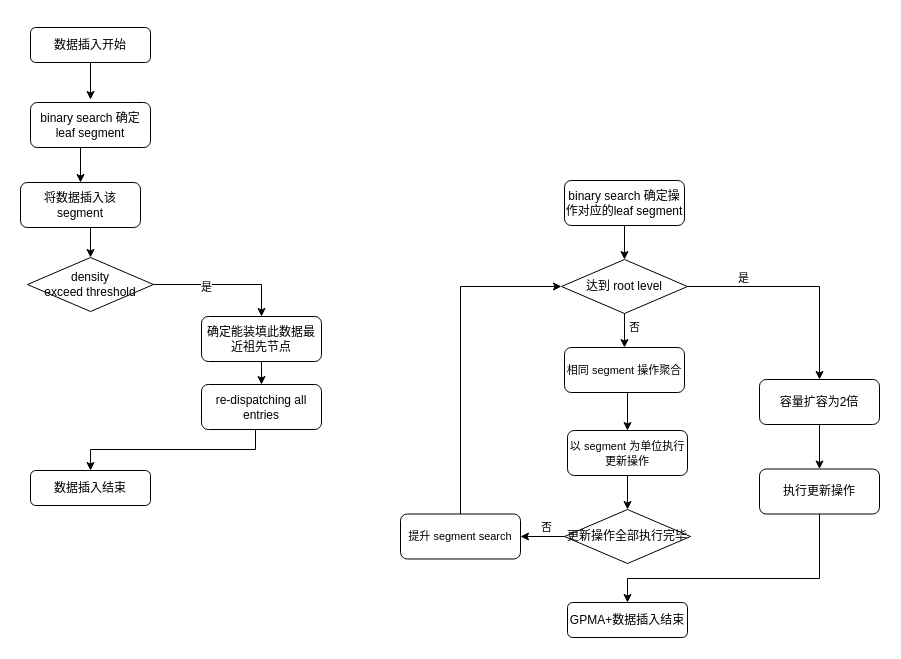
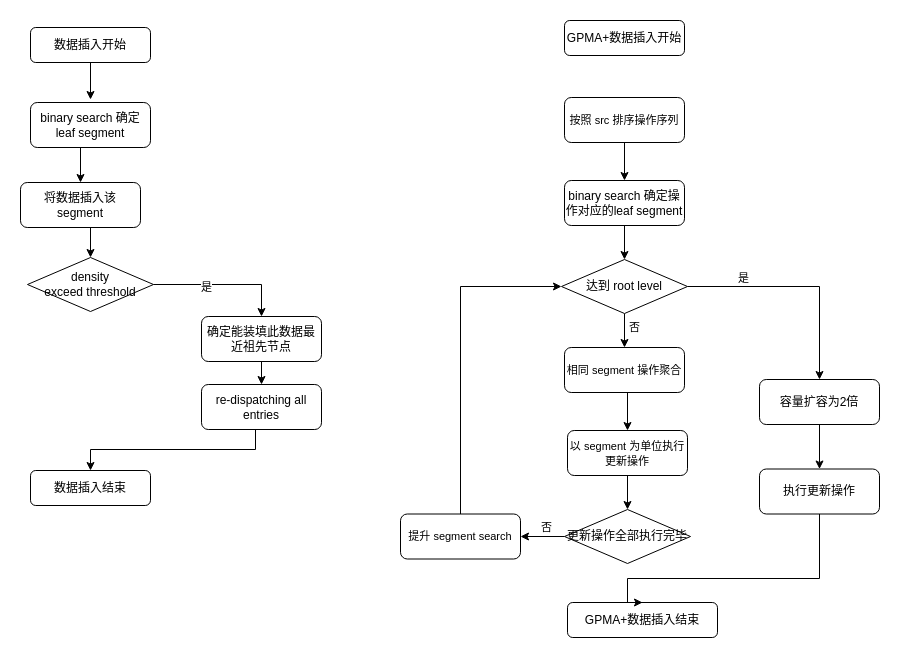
  <mxCell id="0" />
  <mxCell id="1" parent="0" />
  <mxCell id="2" style="edgeStyle=orthogonalEdgeStyle;rounded=0;orthogonalLoop=1;jettySize=auto;html=1;exitX=0.5;exitY=1;exitDx=0;exitDy=0;" parent="1" source="3" edge="1"><mxGeometry relative="1" as="geometry"><mxPoint x="90" y="99" as="targetPoint" /></mxGeometry></mxCell>
  <mxCell id="3" value="数据插入开始" style="rounded=1;whiteSpace=wrap;html=1;" parent="1" vertex="1"><mxGeometry x="30" y="27" width="120" height="35" as="geometry" /></mxCell>
  <mxCell id="4" style="edgeStyle=orthogonalEdgeStyle;rounded=0;orthogonalLoop=1;jettySize=auto;html=1;exitX=0.5;exitY=1;exitDx=0;exitDy=0;entryX=0.5;entryY=0;entryDx=0;entryDy=0;" parent="1" source="5" target="7" edge="1"><mxGeometry relative="1" as="geometry" /></mxCell>
  <mxCell id="5" value="&lt;div&gt;binary search 确定 leaf segment&lt;/div&gt;" style="rounded=1;whiteSpace=wrap;html=1;" parent="1" vertex="1"><mxGeometry x="30" y="102" width="120" height="45" as="geometry" /></mxCell>
  <mxCell id="6" style="edgeStyle=orthogonalEdgeStyle;rounded=0;orthogonalLoop=1;jettySize=auto;html=1;exitX=0.5;exitY=1;exitDx=0;exitDy=0;entryX=0.5;entryY=0;entryDx=0;entryDy=0;" parent="1" source="7" target="10" edge="1"><mxGeometry relative="1" as="geometry" /></mxCell>
  <mxCell id="7" value="&lt;div&gt;将数据插入该 segment&lt;/div&gt;" style="rounded=1;whiteSpace=wrap;html=1;" parent="1" vertex="1"><mxGeometry x="20" y="182" width="120" height="45" as="geometry" /></mxCell>
  <mxCell id="8" style="edgeStyle=orthogonalEdgeStyle;rounded=0;orthogonalLoop=1;jettySize=auto;html=1;exitX=1;exitY=0.5;exitDx=0;exitDy=0;entryX=0.5;entryY=0;entryDx=0;entryDy=0;" parent="1" source="10" target="13" edge="1"><mxGeometry relative="1" as="geometry" /></mxCell>
  <mxCell id="9" value="是" style="edgeLabel;html=1;align=center;verticalAlign=middle;resizable=0;points=[];" parent="8" vertex="1" connectable="0"><mxGeometry x="-0.254" y="-2" relative="1" as="geometry"><mxPoint as="offset" /></mxGeometry></mxCell>
  <mxCell id="10" value="density exceed&amp;nbsp;threshold" style="rhombus;whiteSpace=wrap;html=1;" parent="1" vertex="1"><mxGeometry x="27" y="257" width="126" height="54" as="geometry" /></mxCell>
  <mxCell id="11" value="数据插入结束" style="rounded=1;whiteSpace=wrap;html=1;" parent="1" vertex="1"><mxGeometry x="30" y="470" width="120" height="35" as="geometry" /></mxCell>
  <mxCell id="12" style="edgeStyle=orthogonalEdgeStyle;rounded=0;orthogonalLoop=1;jettySize=auto;html=1;exitX=0.5;exitY=1;exitDx=0;exitDy=0;entryX=0.5;entryY=0;entryDx=0;entryDy=0;" parent="1" source="13" target="15" edge="1"><mxGeometry relative="1" as="geometry" /></mxCell>
  <mxCell id="13" value="确定能装填此数据最近祖先节点" style="rounded=1;whiteSpace=wrap;html=1;" parent="1" vertex="1"><mxGeometry x="201" y="316" width="120" height="45" as="geometry" /></mxCell>
  <mxCell id="14" style="edgeStyle=orthogonalEdgeStyle;rounded=0;orthogonalLoop=1;jettySize=auto;html=1;exitX=0.5;exitY=1;exitDx=0;exitDy=0;entryX=0.5;entryY=0;entryDx=0;entryDy=0;" parent="1" source="15" target="11" edge="1"><mxGeometry relative="1" as="geometry"><Array as="points"><mxPoint x="255" y="449" /><mxPoint x="90" y="449" /></Array></mxGeometry></mxCell>
  <mxCell id="15" value="re-dispatching all entries" style="rounded=1;whiteSpace=wrap;html=1;" parent="1" vertex="1"><mxGeometry x="201" y="384" width="120" height="45" as="geometry" /></mxCell>
+ <mxCell id="16" value="GPMA+数据插入开始" style="rounded=1;whiteSpace=wrap;html=1;" vertex="1" parent="1"><mxGeometry x="564" y="20" width="120" height="35" as="geometry" /></mxCell>
+ <mxCell id="17" style="edgeStyle=orthogonalEdgeStyle;rounded=0;orthogonalLoop=1;jettySize=auto;html=1;exitX=0.5;exitY=1;exitDx=0;exitDy=0;entryX=0.5;entryY=0;entryDx=0;entryDy=0;" edge="1" parent="1" source="18" target="20"><mxGeometry relative="1" as="geometry" /></mxCell>
+ <mxCell id="18" value="&lt;div&gt;&lt;font style=&quot;font-size: 11px;&quot;&gt;按照 src 排序操作序列&lt;/font&gt;&lt;/div&gt;" style="rounded=1;whiteSpace=wrap;html=1;" vertex="1" parent="1"><mxGeometry x="564" y="97" width="120" height="45" as="geometry" /></mxCell>
  <mxCell id="19" style="edgeStyle=orthogonalEdgeStyle;rounded=0;orthogonalLoop=1;jettySize=auto;html=1;exitX=0.5;exitY=1;exitDx=0;exitDy=0;" edge="1" parent="1" source="20" target="25"><mxGeometry relative="1" as="geometry" /></mxCell>
  <mxCell id="20" value="binary search 确定操作对应的leaf segment" style="rounded=1;whiteSpace=wrap;html=1;" vertex="1" parent="1"><mxGeometry x="564" y="180" width="120" height="45" as="geometry" /></mxCell>
  <mxCell id="21" style="edgeStyle=orthogonalEdgeStyle;rounded=0;orthogonalLoop=1;jettySize=auto;html=1;exitX=1;exitY=0.5;exitDx=0;exitDy=0;entryX=0.5;entryY=0;entryDx=0;entryDy=0;" edge="1" parent="1" source="25" target="37"><mxGeometry relative="1" as="geometry" /></mxCell>
  <mxCell id="22" value="是" style="edgeLabel;html=1;align=center;verticalAlign=middle;resizable=0;points=[];" vertex="1" connectable="0" parent="21"><mxGeometry x="-0.431" y="-1" relative="1" as="geometry"><mxPoint x="-9" y="-10" as="offset" /></mxGeometry></mxCell>
  <mxCell id="23" style="edgeStyle=orthogonalEdgeStyle;rounded=0;orthogonalLoop=1;jettySize=auto;html=1;exitX=0.5;exitY=1;exitDx=0;exitDy=0;entryX=0.5;entryY=0;entryDx=0;entryDy=0;" edge="1" parent="1" source="25" target="27"><mxGeometry relative="1" as="geometry" /></mxCell>
  <mxCell id="24" value="否" style="edgeLabel;html=1;align=center;verticalAlign=middle;resizable=0;points=[];" vertex="1" connectable="0" parent="23"><mxGeometry x="-0.294" y="1" relative="1" as="geometry"><mxPoint x="8" y="1" as="offset" /></mxGeometry></mxCell>
  <mxCell id="25" value="达到 root level" style="rhombus;whiteSpace=wrap;html=1;" vertex="1" parent="1"><mxGeometry x="561" y="259" width="126" height="54" as="geometry" /></mxCell>
  <mxCell id="26" style="edgeStyle=orthogonalEdgeStyle;rounded=0;orthogonalLoop=1;jettySize=auto;html=1;exitX=0.5;exitY=1;exitDx=0;exitDy=0;entryX=0.5;entryY=0;entryDx=0;entryDy=0;" edge="1" parent="1" source="27" target="29"><mxGeometry relative="1" as="geometry" /></mxCell>
  <mxCell id="27" value="&lt;div&gt;&lt;font style=&quot;font-size: 11px;&quot;&gt;相同 segment 操作聚合&lt;/font&gt;&lt;/div&gt;" style="rounded=1;whiteSpace=wrap;html=1;" vertex="1" parent="1"><mxGeometry x="564" y="347" width="120" height="45" as="geometry" /></mxCell>
  <mxCell id="28" style="edgeStyle=orthogonalEdgeStyle;rounded=0;orthogonalLoop=1;jettySize=auto;html=1;exitX=0.5;exitY=1;exitDx=0;exitDy=0;entryX=0.5;entryY=0;entryDx=0;entryDy=0;" edge="1" parent="1" source="29" target="34"><mxGeometry relative="1" as="geometry" /></mxCell>
  <mxCell id="29" value="&lt;div&gt;&lt;font style=&quot;font-size: 11px;&quot;&gt;以 segment 为单位执行更新操作&lt;/font&gt;&lt;/div&gt;" style="rounded=1;whiteSpace=wrap;html=1;" vertex="1" parent="1"><mxGeometry x="567" y="430" width="120" height="45" as="geometry" /></mxCell>
  <mxCell id="30" style="edgeStyle=orthogonalEdgeStyle;rounded=0;orthogonalLoop=1;jettySize=auto;html=1;exitX=0.5;exitY=0;exitDx=0;exitDy=0;entryX=0;entryY=0.5;entryDx=0;entryDy=0;" edge="1" parent="1" source="31" target="25"><mxGeometry relative="1" as="geometry" /></mxCell>
  <mxCell id="31" value="&lt;div&gt;&lt;font style=&quot;font-size: 11px;&quot;&gt;提升 segment search&lt;/font&gt;&lt;/div&gt;" style="rounded=1;whiteSpace=wrap;html=1;" vertex="1" parent="1"><mxGeometry x="400" y="513.5" width="120" height="45" as="geometry" /></mxCell>
  <mxCell id="32" style="edgeStyle=orthogonalEdgeStyle;rounded=0;orthogonalLoop=1;jettySize=auto;html=1;exitX=0;exitY=0.5;exitDx=0;exitDy=0;entryX=1;entryY=0.5;entryDx=0;entryDy=0;" edge="1" parent="1" source="34" target="31"><mxGeometry relative="1" as="geometry" /></mxCell>
  <mxCell id="33" value="否" style="edgeLabel;html=1;align=center;verticalAlign=middle;resizable=0;points=[];" vertex="1" connectable="0" parent="32"><mxGeometry x="-0.182" y="-2" relative="1" as="geometry"><mxPoint x="-1" y="-8" as="offset" /></mxGeometry></mxCell>
  <mxCell id="34" value="更新操作全部执行完毕" style="rhombus;whiteSpace=wrap;html=1;" vertex="1" parent="1"><mxGeometry x="564" y="509" width="126" height="54" as="geometry" /></mxCell>
- <mxCell id="35" value="GPMA+数据插入结束" style="rounded=1;whiteSpace=wrap;html=1;" vertex="1" parent="1"><mxGeometry x="567" y="602" width="120" height="35" as="geometry" /></mxCell>
+ <mxCell id="35" value="GPMA+数据插入结束" style="rounded=1;whiteSpace=wrap;html=1;" vertex="1" parent="1"><mxGeometry x="567" y="602" width="150" height="35" as="geometry" /></mxCell>
  <mxCell id="36" style="edgeStyle=orthogonalEdgeStyle;rounded=0;orthogonalLoop=1;jettySize=auto;html=1;exitX=0.5;exitY=1;exitDx=0;exitDy=0;entryX=0.5;entryY=0;entryDx=0;entryDy=0;" edge="1" parent="1" source="37" target="39"><mxGeometry relative="1" as="geometry" /></mxCell>
  <mxCell id="37" value="容量扩容为2倍" style="rounded=1;whiteSpace=wrap;html=1;" vertex="1" parent="1"><mxGeometry x="759" y="379" width="120" height="45" as="geometry" /></mxCell>
  <mxCell id="38" style="edgeStyle=orthogonalEdgeStyle;rounded=0;orthogonalLoop=1;jettySize=auto;html=1;exitX=0.5;exitY=1;exitDx=0;exitDy=0;entryX=0.5;entryY=0;entryDx=0;entryDy=0;" edge="1" parent="1" source="39" target="35"><mxGeometry relative="1" as="geometry"><Array as="points"><mxPoint x="819" y="578" /><mxPoint x="627" y="578" /></Array></mxGeometry></mxCell>
  <mxCell id="39" value="执行更新操作" style="rounded=1;whiteSpace=wrap;html=1;" vertex="1" parent="1"><mxGeometry x="759" y="468.5" width="120" height="45" as="geometry" /></mxCell>
